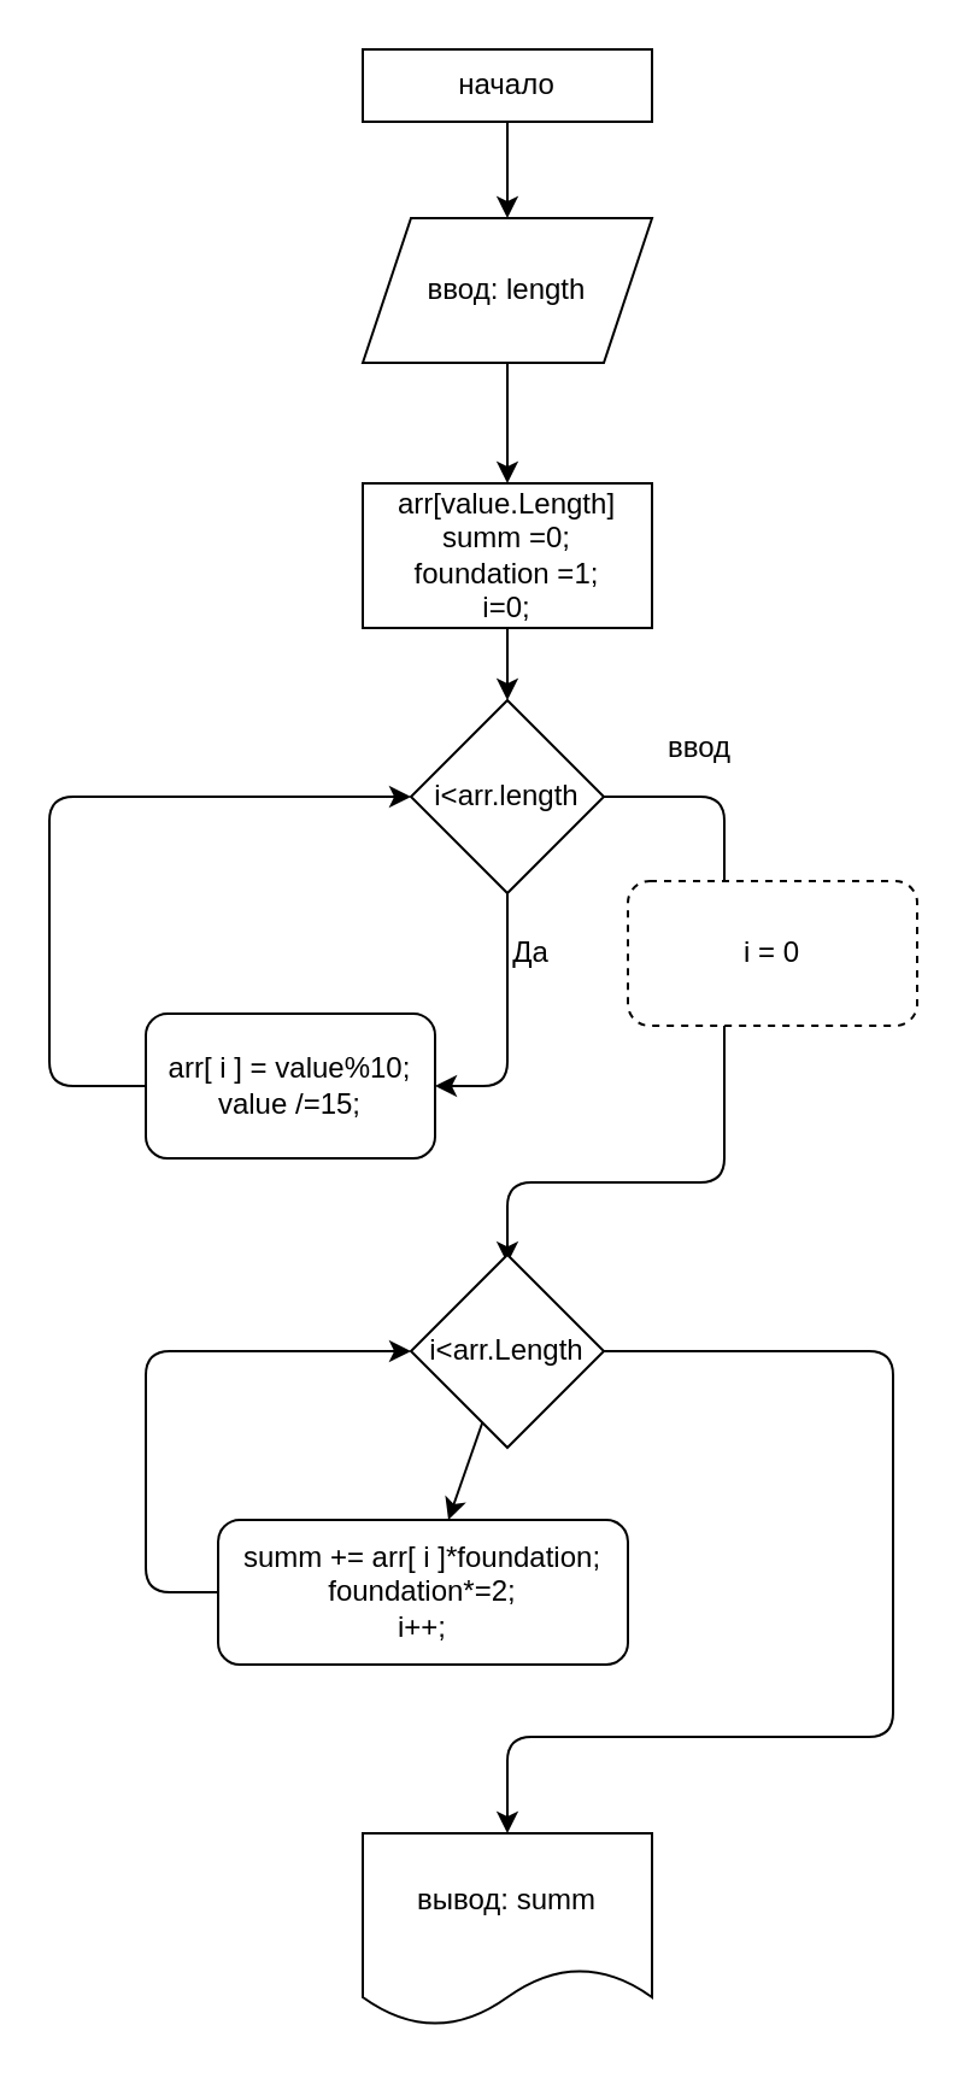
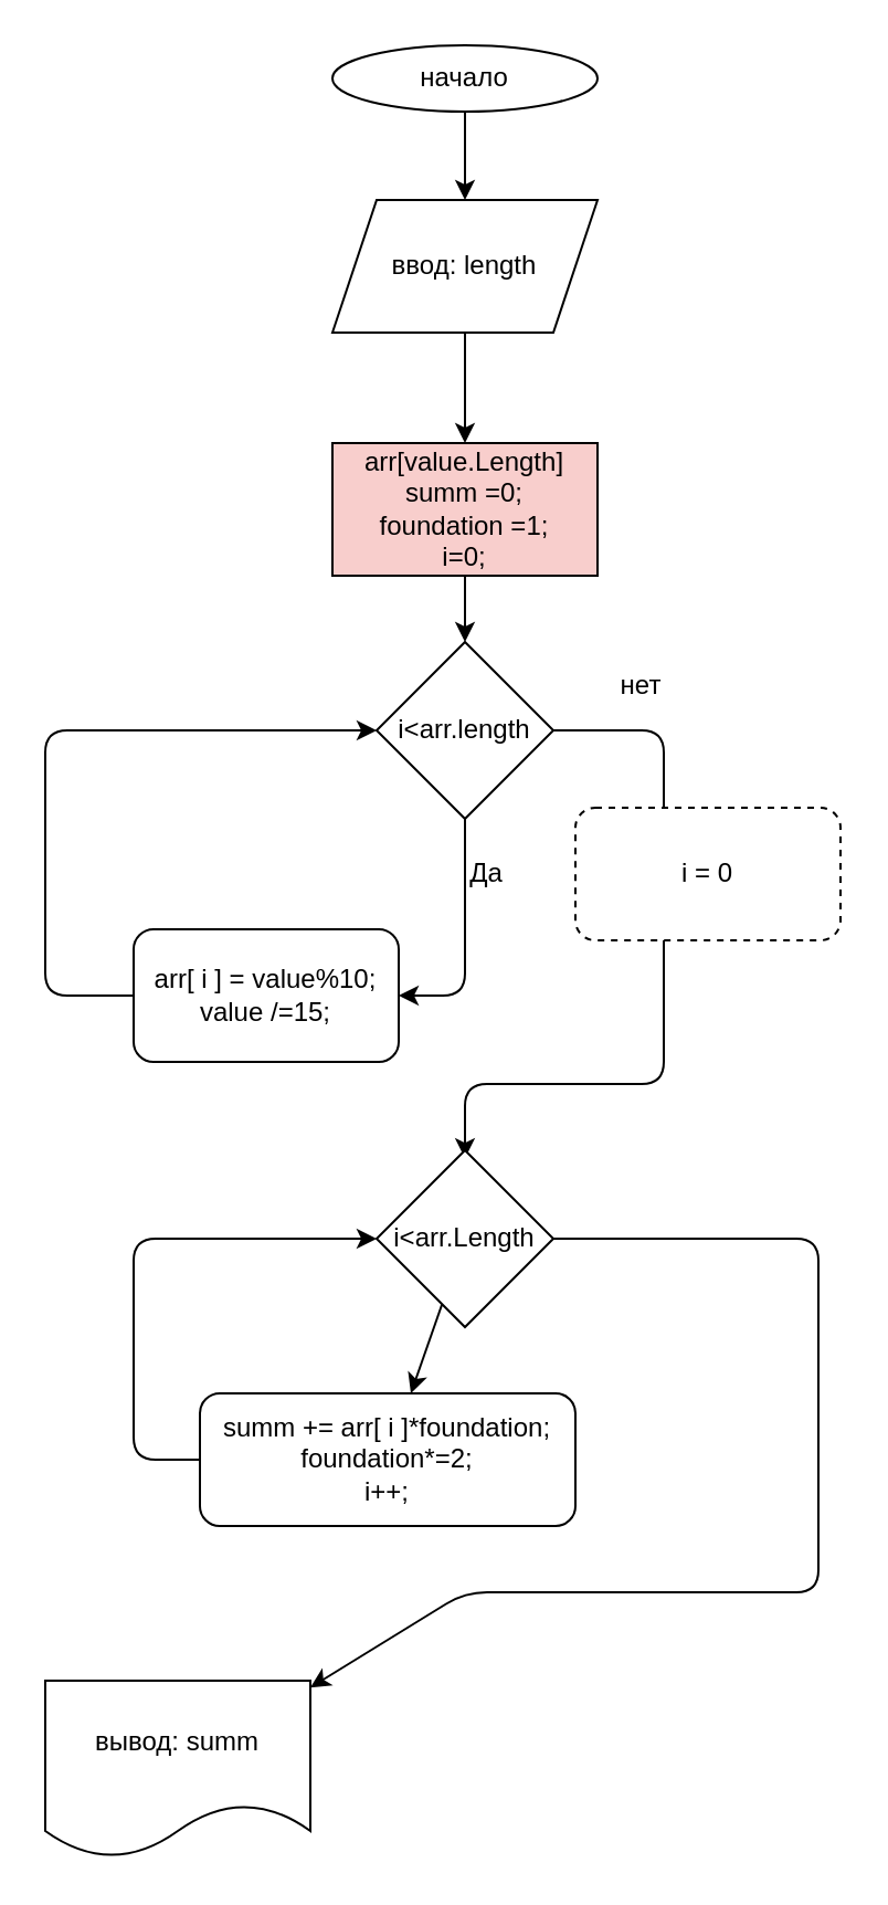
  <mxCell id="0" />
  <mxCell id="1" parent="0" />
  <mxCell id="2" style="edgeStyle=none;html=1;" edge="1" parent="1" source="3"><mxGeometry relative="1" as="geometry"><mxPoint x="210" y="90" as="targetPoint" /></mxGeometry></mxCell>
- <mxCell id="3" value="начало" style="whiteSpace=wrap;html=1;rounded=0;" vertex="1" parent="1"><mxGeometry x="150" y="20" width="120" height="30" as="geometry" /></mxCell>
+ <mxCell id="3" value="начало" style="ellipse;whiteSpace=wrap;html=1;" vertex="1" parent="1"><mxGeometry x="150" y="20" width="120" height="30" as="geometry" /></mxCell>
  <mxCell id="4" style="edgeStyle=none;html=1;" edge="1" parent="1" source="5"><mxGeometry relative="1" as="geometry"><mxPoint x="210" y="200" as="targetPoint" /></mxGeometry></mxCell>
  <mxCell id="5" value="ввод: length" style="shape=parallelogram;perimeter=parallelogramPerimeter;whiteSpace=wrap;html=1;fixedSize=1;" vertex="1" parent="1"><mxGeometry x="150" y="90" width="120" height="60" as="geometry" /></mxCell>
  <mxCell id="6" style="edgeStyle=none;html=1;" edge="1" parent="1" source="7" target="10"><mxGeometry relative="1" as="geometry"><mxPoint x="210" y="300" as="targetPoint" /></mxGeometry></mxCell>
- <mxCell id="7" value="arr[value.Length]&lt;br&gt;summ =0;&lt;br&gt;foundation =1;&lt;br&gt;i=0;" style="rounded=0;whiteSpace=wrap;html=1;" vertex="1" parent="1"><mxGeometry x="150" y="200" width="120" height="60" as="geometry" /></mxCell>
+ <mxCell id="7" value="arr[value.Length]&lt;br&gt;summ =0;&lt;br&gt;foundation =1;&lt;br&gt;i=0;" style="rounded=0;whiteSpace=wrap;html=1;fillColor=#f8cecc;" vertex="1" parent="1"><mxGeometry x="150" y="200" width="120" height="60" as="geometry" /></mxCell>
  <mxCell id="8" style="edgeStyle=none;html=1;" edge="1" parent="1" source="10" target="12"><mxGeometry relative="1" as="geometry"><mxPoint x="160" y="430" as="targetPoint" /><Array as="points"><mxPoint x="210" y="450" /></Array></mxGeometry></mxCell>
  <mxCell id="9" style="edgeStyle=none;html=1;" edge="1" parent="1" source="10"><mxGeometry relative="1" as="geometry"><mxPoint x="210" y="523.6" as="targetPoint" /><Array as="points"><mxPoint x="300" y="330" /><mxPoint x="300" y="490" /><mxPoint x="210" y="490" /></Array></mxGeometry></mxCell>
  <mxCell id="10" value="i&amp;lt;arr.length" style="rhombus;whiteSpace=wrap;html=1;" vertex="1" parent="1"><mxGeometry x="170" y="290" width="80" height="80" as="geometry" /></mxCell>
  <mxCell id="11" style="edgeStyle=none;html=1;entryX=0;entryY=0.5;entryDx=0;entryDy=0;exitX=0;exitY=0.5;exitDx=0;exitDy=0;" edge="1" parent="1" source="12" target="10"><mxGeometry relative="1" as="geometry"><Array as="points"><mxPoint x="20" y="450" /><mxPoint x="20" y="330" /></Array></mxGeometry></mxCell>
  <mxCell id="12" value="arr[ i ] = value%10;&lt;br&gt;value /=15;" style="rounded=1;whiteSpace=wrap;html=1;" vertex="1" parent="1"><mxGeometry x="60" y="420" width="120" height="60" as="geometry" /></mxCell>
  <mxCell id="13" value="Да" style="text;html=1;strokeColor=none;fillColor=none;align=center;verticalAlign=middle;whiteSpace=wrap;rounded=0;" vertex="1" parent="1"><mxGeometry x="190" y="380" width="60" height="30" as="geometry" /></mxCell>
- <mxCell id="14" value="ввод" style="text;html=1;strokeColor=none;fillColor=none;align=center;verticalAlign=middle;whiteSpace=wrap;rounded=0;" vertex="1" parent="1"><mxGeometry x="260" y="300" width="60" height="20" as="geometry" /></mxCell>
+ <mxCell id="14" value="нет" style="text;html=1;strokeColor=none;fillColor=none;align=center;verticalAlign=middle;whiteSpace=wrap;rounded=0;" vertex="1" parent="1"><mxGeometry x="260" y="300" width="60" height="20" as="geometry" /></mxCell>
  <mxCell id="15" style="edgeStyle=none;html=1;" edge="1" parent="1" source="17" target="19"><mxGeometry relative="1" as="geometry"><mxPoint x="210" y="660" as="targetPoint" /></mxGeometry></mxCell>
  <mxCell id="16" style="edgeStyle=none;html=1;" edge="1" parent="1" source="17" target="21"><mxGeometry relative="1" as="geometry"><mxPoint x="210" y="770" as="targetPoint" /><Array as="points"><mxPoint x="370" y="560" /><mxPoint x="370" y="720" /><mxPoint x="210" y="720" /></Array></mxGeometry></mxCell>
  <mxCell id="17" value="i&amp;lt;arr.Length" style="rhombus;whiteSpace=wrap;html=1;" vertex="1" parent="1"><mxGeometry x="170" y="520" width="80" height="80" as="geometry" /></mxCell>
  <mxCell id="18" style="edgeStyle=none;html=1;entryX=0;entryY=0.5;entryDx=0;entryDy=0;" edge="1" parent="1" source="19" target="17"><mxGeometry relative="1" as="geometry"><mxPoint x="90" y="570" as="targetPoint" /><Array as="points"><mxPoint x="60" y="660" /><mxPoint x="60" y="560" /></Array></mxGeometry></mxCell>
  <mxCell id="19" value="summ += arr[ i ]*foundation;&lt;br&gt;foundation*=2;&lt;br&gt;i++;" style="rounded=1;whiteSpace=wrap;html=1;" vertex="1" parent="1"><mxGeometry x="90" y="630" width="170" height="60" as="geometry" /></mxCell>
  <mxCell id="20" value="i = 0" style="rounded=1;whiteSpace=wrap;html=1;dashed=1;" vertex="1" parent="1"><mxGeometry x="260" y="365" width="120" height="60" as="geometry" /></mxCell>
- <mxCell id="21" value="вывод: summ" style="shape=document;whiteSpace=wrap;html=1;boundedLbl=1;" vertex="1" parent="1"><mxGeometry x="150" y="760" width="120" height="80" as="geometry" /></mxCell>
+ <mxCell id="21" value="вывод: summ" style="shape=document;whiteSpace=wrap;html=1;boundedLbl=1;" vertex="1" parent="1"><mxGeometry x="20" y="760" width="120" height="80" as="geometry" /></mxCell>
